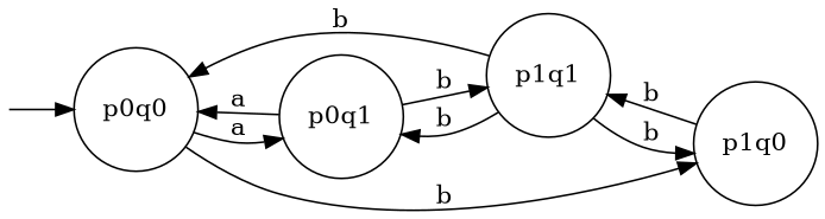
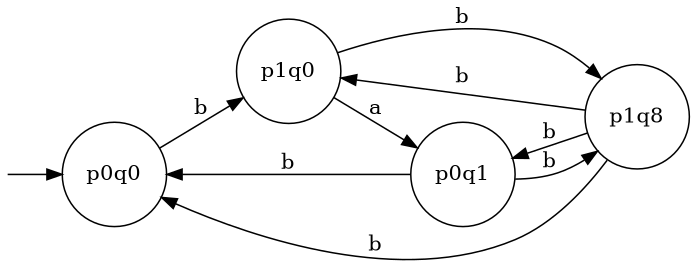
  digraph {
    rankdir=LR
    node [shape=circle]
    start [height=0 shape=point style=invis width=0]
    p0q0
    p0q1
    p1q0
-   p1q1
+   p1q1 [label=p1q8]
    start -> p0q0
-   p0q0 -> p0q1 [label=a]
+   p1q0 -> p0q1 [label=a]
    p0q0 -> p1q0 [label=b]
-   p0q1 -> p0q0 [label=a]
+   p0q1 -> p0q0 [label=b]
    p0q1 -> p1q1 [label=b]
    p1q0 -> p1q1 [label=b]
    p1q1 -> p0q0 [label=b]
    p1q1 -> p0q1 [label=b]
    p1q1 -> p1q0 [label=b]
  }
